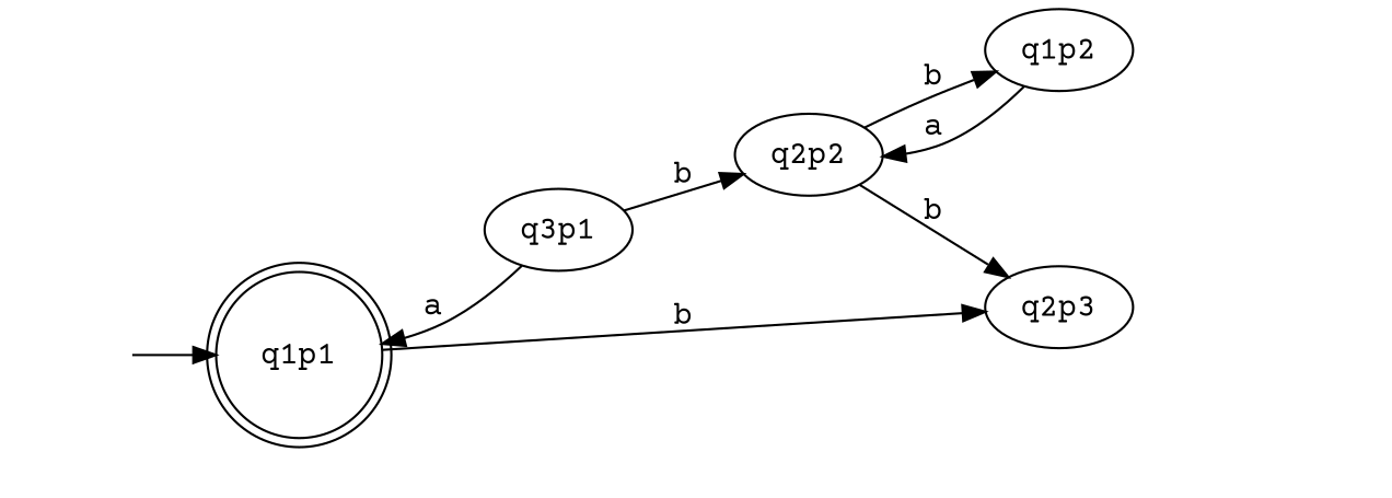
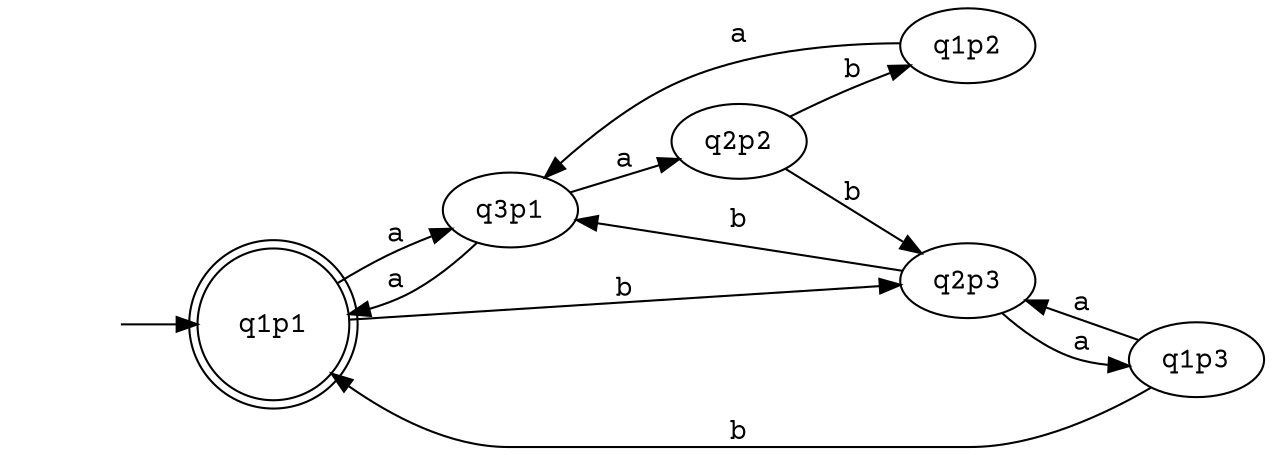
  digraph {
    fontname="Courier Prime"
    rankdir=LR
    node [fontname="Courier Prime"]
    edge [fontname="Courier Prime"]
    "" [shape=none]
    q1p1 [shape=doublecircle]
    n3 [label=q3p1]
    q2p3
    q2p2
    q1p2
+   q1p3
    "" -> q1p1
+   q1p1 -> n3 [label=a]
    q1p1 -> q2p3 [label=b]
    n3 -> q1p1 [label=a]
-   n3 -> q2p2 [label=b]
+   n3 -> q2p2 [label=a]
+   q2p3 -> n3 [label=b]
+   q2p3 -> q1p3 [label=a]
    q2p2 -> q2p3 [label=b]
    q2p2 -> q1p2 [label=b]
-   q1p2 -> q2p2 [label=a]
+   q1p2 -> n3 [label=a]
+   q1p3 -> q1p1 [label=b]
+   q1p3 -> q2p3 [label=a]
  }
